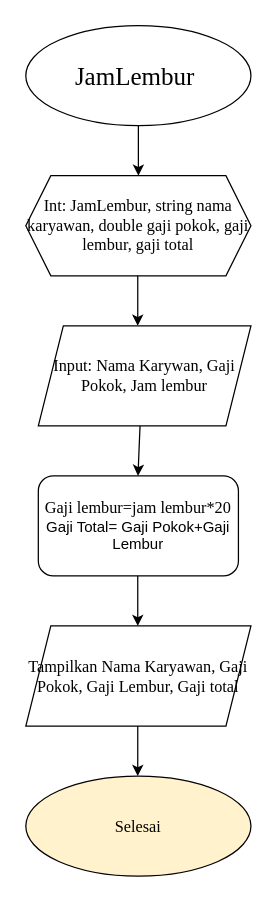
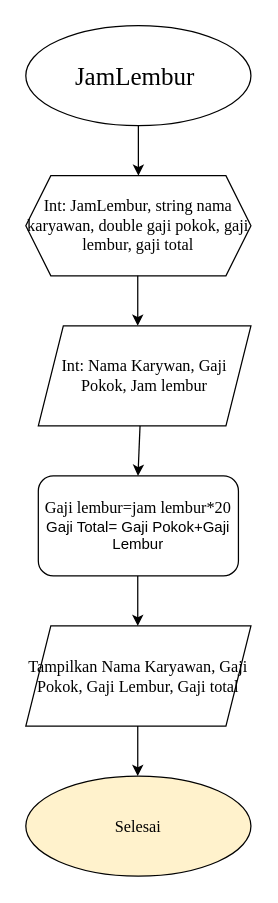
  <mxCell id="0" />
  <mxCell id="1" parent="0" />
  <mxCell id="2" value="&lt;font style=&quot;font-size: 20px;&quot; face=&quot;Times New Roman&quot;&gt;JamLembur&amp;nbsp;&lt;/font&gt;" style="ellipse;whiteSpace=wrap;html=1;" vertex="1" parent="1"><mxGeometry x="20" y="20" width="180" height="80" as="geometry" /></mxCell>
  <mxCell id="3" value="" style="endArrow=classic;html=1;" edge="1" parent="1"><mxGeometry width="50" height="50" relative="1" as="geometry"><mxPoint x="110" y="100" as="sourcePoint" /><mxPoint x="110" y="140" as="targetPoint" /></mxGeometry></mxCell>
  <mxCell id="4" value="&lt;font face=&quot;Times New Roman&quot; style=&quot;font-size: 13px;&quot;&gt;Int: JamLembur, string nama karyawan, double gaji pokok, gaji lembur, gaji total&lt;br&gt;&lt;/font&gt;" style="shape=hexagon;perimeter=hexagonPerimeter2;whiteSpace=wrap;html=1;fixedSize=1;" vertex="1" parent="1"><mxGeometry x="20" y="140" width="180" height="80" as="geometry" /></mxCell>
  <mxCell id="5" value="" style="endArrow=classic;html=1;" edge="1" parent="1"><mxGeometry width="50" height="50" relative="1" as="geometry"><mxPoint x="109.5" y="220" as="sourcePoint" /><mxPoint x="109.5" y="260" as="targetPoint" /></mxGeometry></mxCell>
- <mxCell id="6" value="&lt;font face=&quot;Times New Roman&quot;&gt;&lt;span style=&quot;font-size: 13px;&quot;&gt;Input: Nama Karywan, Gaji Pokok, Jam lembur&lt;/span&gt;&lt;/font&gt;" style="shape=parallelogram;perimeter=parallelogramPerimeter;whiteSpace=wrap;html=1;fixedSize=1;" vertex="1" parent="1"><mxGeometry x="30" y="260" width="170" height="80" as="geometry" /></mxCell>
+ <mxCell id="6" value="&lt;font face=&quot;Times New Roman&quot;&gt;&lt;span style=&quot;font-size: 13px;&quot;&gt;Int: Nama Karywan, Gaji Pokok, Jam lembur&lt;/span&gt;&lt;/font&gt;" style="shape=parallelogram;perimeter=parallelogramPerimeter;whiteSpace=wrap;html=1;fixedSize=1;" vertex="1" parent="1"><mxGeometry x="30" y="260" width="170" height="80" as="geometry" /></mxCell>
  <mxCell id="7" value="" style="edgeStyle=none;html=1;" edge="1" parent="1"><mxGeometry relative="1" as="geometry"><mxPoint x="111.333" y="340" as="sourcePoint" /><mxPoint x="109.667" y="380" as="targetPoint" /></mxGeometry></mxCell>
  <mxCell id="8" value="&lt;font face=&quot;Times New Roman&quot;&gt;&lt;span style=&quot;font-size: 13px;&quot;&gt;Gaji lembur=jam lembur*20&lt;br&gt;&lt;/span&gt;&lt;/font&gt;Gaji Total= Gaji Pokok+Gaji Lembur" style="rounded=1;whiteSpace=wrap;html=1;" vertex="1" parent="1"><mxGeometry x="30" y="380" width="160" height="80" as="geometry" /></mxCell>
  <mxCell id="9" value="" style="endArrow=classic;html=1;" edge="1" parent="1"><mxGeometry width="50" height="50" relative="1" as="geometry"><mxPoint x="109.5" y="460" as="sourcePoint" /><mxPoint x="109.5" y="500" as="targetPoint" /></mxGeometry></mxCell>
  <mxCell id="10" value="&lt;font style=&quot;font-size: 13px;&quot; face=&quot;Times New Roman&quot;&gt;Tampilkan Nama Karyawan, Gaji Pokok, Gaji Lembur, Gaji total&lt;/font&gt;" style="shape=parallelogram;perimeter=parallelogramPerimeter;whiteSpace=wrap;html=1;fixedSize=1;" vertex="1" parent="1"><mxGeometry x="20" y="500" width="180" height="80" as="geometry" /></mxCell>
  <mxCell id="11" value="" style="endArrow=classic;html=1;" edge="1" parent="1"><mxGeometry width="50" height="50" relative="1" as="geometry"><mxPoint x="109.5" y="580" as="sourcePoint" /><mxPoint x="109.5" y="620" as="targetPoint" /></mxGeometry></mxCell>
  <mxCell id="12" value="&lt;font style=&quot;font-size: 13px;&quot; face=&quot;Times New Roman&quot;&gt;Selesai&lt;/font&gt;" style="ellipse;whiteSpace=wrap;html=1;fillColor=#fff2cc;" vertex="1" parent="1"><mxGeometry x="20" y="620" width="180" height="80" as="geometry" /></mxCell>
